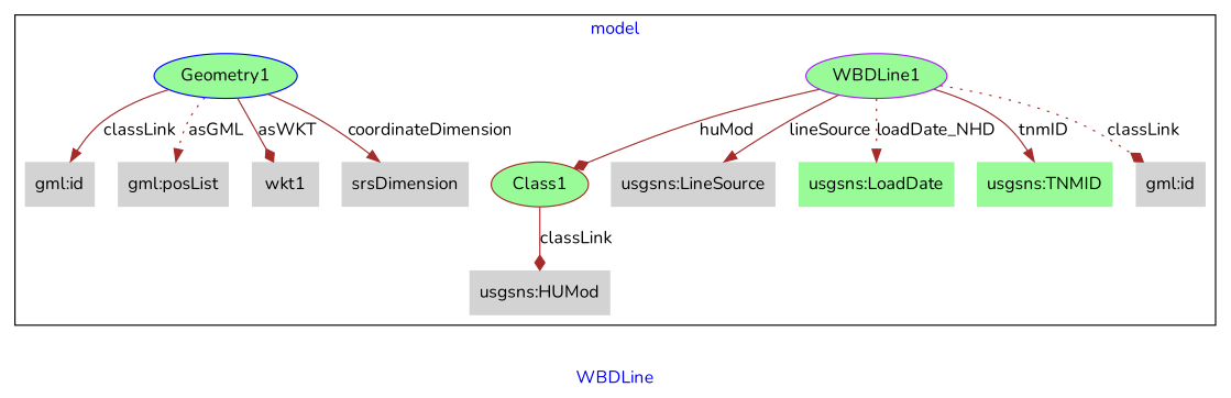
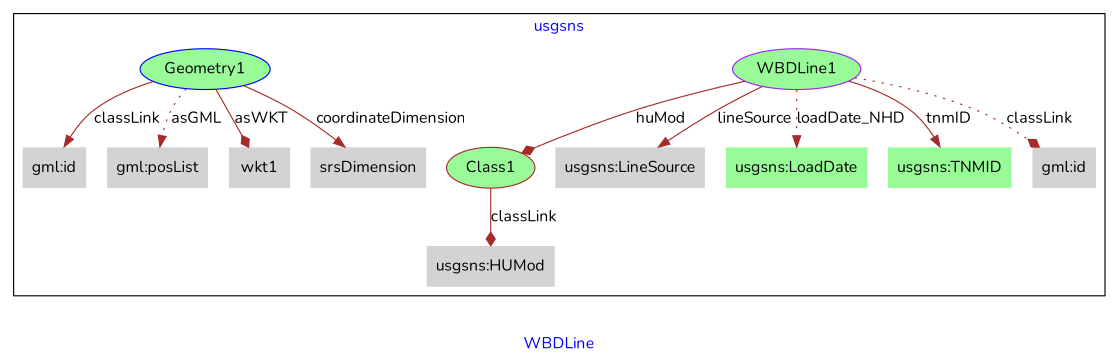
  digraph {
    fontcolor=blue
    fontname=Nunito
    label=WBDLine
    remincross=true
    node [color=purple fillcolor=lightgrey fontname=Nunito style=filled shape=plaintext]
    edge [arrowhead=normal color=brown fontcolor=black fontname=Nunito style=solid]
    n1 [fillcolor=palegreen label=WBDLine1 shape=""]
    n2 [color=brown fillcolor=palegreen label=Class1 shape=""]
    n3 [label="usgsns:LineSource"]
    n4 [fillcolor=palegreen label="usgsns:LoadDate"]
    n5 [color=blue fillcolor=palegreen label="usgsns:TNMID"]
    n6 [color=black label="gml:id"]
    n7 [color=blue fillcolor=palegreen label=Geometry1 shape=""]
    n8 [color=black label="gml:id"]
    n9 [color=black label="gml:posList"]
    n10 [color=brown label=wkt1]
    n11 [color=blue label=srsDimension]
    n12 [color=brown label="usgsns:HUMod"]
    subgraph cluster_1 {
-     label=model
+     label=usgsns
      n1
      n2
      n3
      n4
      n5
      n6
      n7
      n8
      n9
      n10
      n11
      n12
    }
    n1 -> n2 [arrowhead=diamond label=huMod]
    n1 -> n3 [label=lineSource]
    n1 -> n4 [label=loadDate_NHD style=dotted]
    n1 -> n5 [label=tnmID]
    n1 -> n6 [arrowhead=diamond label=classLink style=dotted]
    n2 -> n12 [arrowhead=diamond label=classLink]
    n7 -> n8 [label=classLink]
    n7 -> n9 [label=asGML style=dotted]
    n7 -> n10 [arrowhead=diamond label=asWKT]
    n7 -> n11 [label=coordinateDimension]
  }
